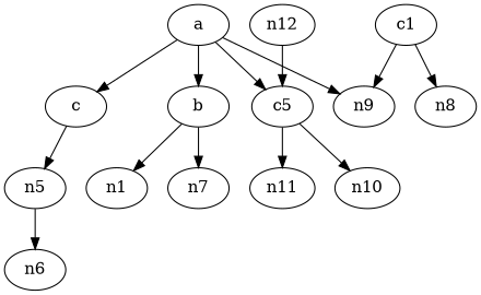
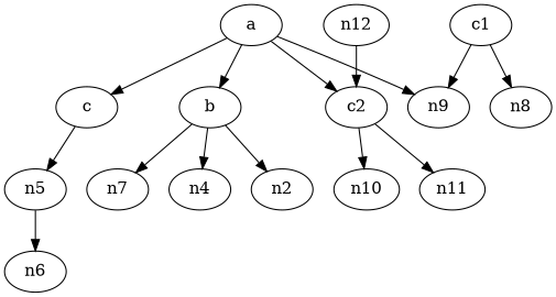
  digraph {
    a
    b
    c
-   c2 [label=c5]
+   c2
    n9
-   n1
+   n1 [label=n4]
+   n2
    n3 [label=n7]
    n5
    c1
    n8
    n10
    n11
    n6
    n12
    a -> b
    a -> c
    a -> c2
    a -> n9
    b -> n1
+   b -> n2
    b -> n3
    c -> n5
    c2 -> n10
    c2 -> n11
    n5 -> n6
    c1 -> n9
    c1 -> n8
    n12 -> c2
  }
